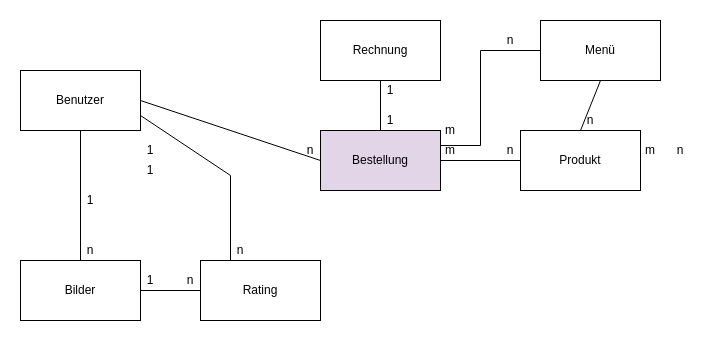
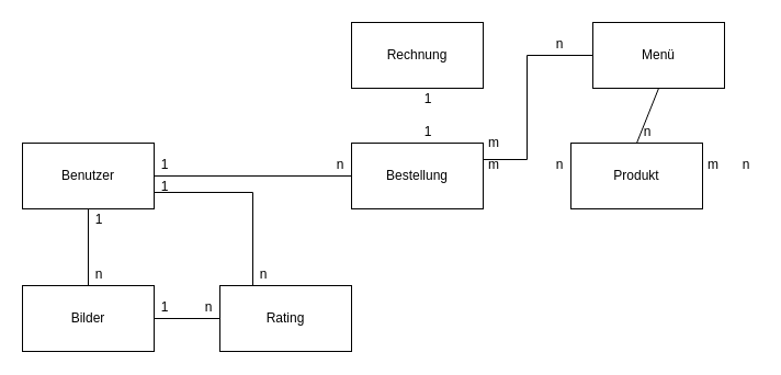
  <mxCell id="0" />
  <mxCell id="1" parent="0" />
- <mxCell id="2" value="Benutzer" style="rounded=0;whiteSpace=wrap;html=1;" vertex="1" parent="1"><mxGeometry x="20" y="70" width="120" height="60" as="geometry" /></mxCell>
+ <mxCell id="2" value="Benutzer" style="rounded=0;whiteSpace=wrap;html=1;" vertex="1" parent="1"><mxGeometry x="20" y="130" width="120" height="60" as="geometry" /></mxCell>
  <mxCell id="3" value="Bilder" style="rounded=0;whiteSpace=wrap;html=1;" vertex="1" parent="1"><mxGeometry x="20" y="260" width="120" height="60" as="geometry" /></mxCell>
- <mxCell id="4" value="Bestellung" style="rounded=0;whiteSpace=wrap;html=1;fillColor=#e1d5e7;" vertex="1" parent="1"><mxGeometry x="320" y="130" width="120" height="60" as="geometry" /></mxCell>
+ <mxCell id="4" value="Bestellung" style="rounded=0;whiteSpace=wrap;html=1;" vertex="1" parent="1"><mxGeometry x="320" y="130" width="120" height="60" as="geometry" /></mxCell>
  <mxCell id="5" value="Rating" style="rounded=0;whiteSpace=wrap;html=1;" vertex="1" parent="1"><mxGeometry x="200" y="260" width="120" height="60" as="geometry" /></mxCell>
  <mxCell id="6" value="" style="endArrow=none;html=1;rounded=0;entryX=0;entryY=0.5;entryDx=0;entryDy=0;exitX=1;exitY=0.5;exitDx=0;exitDy=0;" edge="1" parent="1" source="3" target="5"><mxGeometry width="50" height="50" relative="1" as="geometry"><mxPoint x="110" y="460" as="sourcePoint" /><mxPoint x="160" y="410" as="targetPoint" /></mxGeometry></mxCell>
  <mxCell id="7" value="" style="endArrow=none;html=1;rounded=0;entryX=0.25;entryY=0;entryDx=0;entryDy=0;exitX=1;exitY=0.75;exitDx=0;exitDy=0;" edge="1" parent="1" source="2" target="5"><mxGeometry width="50" height="50" relative="1" as="geometry"><mxPoint x="150" y="300" as="sourcePoint" /><mxPoint x="210" y="300" as="targetPoint" /><Array as="points"><mxPoint x="230" y="175" /></Array></mxGeometry></mxCell>
  <mxCell id="8" value="1" style="text;html=1;align=center;verticalAlign=middle;whiteSpace=wrap;rounded=0;" vertex="1" parent="1"><mxGeometry x="140" y="160" width="20" height="20" as="geometry" /></mxCell>
  <mxCell id="9" value="n" style="text;html=1;align=center;verticalAlign=middle;whiteSpace=wrap;rounded=0;" vertex="1" parent="1"><mxGeometry x="230" y="240" width="20" height="20" as="geometry" /></mxCell>
  <mxCell id="10" value="n" style="text;html=1;align=center;verticalAlign=middle;whiteSpace=wrap;rounded=0;" vertex="1" parent="1"><mxGeometry x="180" y="270" width="20" height="20" as="geometry" /></mxCell>
  <mxCell id="11" value="1" style="text;html=1;align=center;verticalAlign=middle;whiteSpace=wrap;rounded=0;" vertex="1" parent="1"><mxGeometry x="140" y="270" width="20" height="20" as="geometry" /></mxCell>
  <mxCell id="12" value="" style="endArrow=none;html=1;rounded=0;entryX=0;entryY=0.5;entryDx=0;entryDy=0;exitX=1;exitY=0.5;exitDx=0;exitDy=0;" edge="1" parent="1" source="2" target="4"><mxGeometry width="50" height="50" relative="1" as="geometry"><mxPoint x="190" y="180" as="sourcePoint" /><mxPoint x="240" y="130" as="targetPoint" /></mxGeometry></mxCell>
  <mxCell id="13" value="1" style="text;html=1;align=center;verticalAlign=middle;whiteSpace=wrap;rounded=0;" vertex="1" parent="1"><mxGeometry x="140" y="140" width="20" height="20" as="geometry" /></mxCell>
  <mxCell id="14" value="n" style="text;html=1;align=center;verticalAlign=middle;whiteSpace=wrap;rounded=0;" vertex="1" parent="1"><mxGeometry x="300" y="140" width="20" height="20" as="geometry" /></mxCell>
  <mxCell id="15" value="Rechnung" style="rounded=0;whiteSpace=wrap;html=1;" vertex="1" parent="1"><mxGeometry x="320" y="20" width="120" height="60" as="geometry" /></mxCell>
- <mxCell id="16" value="" style="endArrow=none;html=1;rounded=0;entryX=0.5;entryY=1;entryDx=0;entryDy=0;exitX=0.5;exitY=0;exitDx=0;exitDy=0;" edge="1" parent="1" source="4" target="15"><mxGeometry width="50" height="50" relative="1" as="geometry"><mxPoint x="280" y="140" as="sourcePoint" /><mxPoint x="330" y="90" as="targetPoint" /></mxGeometry></mxCell>
  <mxCell id="17" value="Produkt" style="rounded=0;whiteSpace=wrap;html=1;" vertex="1" parent="1"><mxGeometry x="520" y="130" width="120" height="60" as="geometry" /></mxCell>
- <mxCell id="18" value="" style="endArrow=none;html=1;rounded=0;entryX=0;entryY=0.5;entryDx=0;entryDy=0;exitX=1;exitY=0.5;exitDx=0;exitDy=0;" edge="1" parent="1" source="4" target="17"><mxGeometry width="50" height="50" relative="1" as="geometry"><mxPoint x="450" y="270" as="sourcePoint" /><mxPoint x="500" y="220" as="targetPoint" /></mxGeometry></mxCell>
  <mxCell id="19" value="Menü" style="rounded=0;whiteSpace=wrap;html=1;" vertex="1" parent="1"><mxGeometry x="540" y="20" width="120" height="60" as="geometry" /></mxCell>
  <mxCell id="20" value="" style="endArrow=none;html=1;rounded=0;entryX=0.5;entryY=1;entryDx=0;entryDy=0;exitX=0.5;exitY=0;exitDx=0;exitDy=0;" edge="1" parent="1" source="17" target="19"><mxGeometry width="50" height="50" relative="1" as="geometry"><mxPoint x="540" y="300" as="sourcePoint" /><mxPoint x="590" y="250" as="targetPoint" /></mxGeometry></mxCell>
  <mxCell id="21" value="1" style="text;html=1;align=center;verticalAlign=middle;whiteSpace=wrap;rounded=0;" vertex="1" parent="1"><mxGeometry x="380" y="80" width="20" height="20" as="geometry" /></mxCell>
  <mxCell id="22" value="1" style="text;html=1;align=center;verticalAlign=middle;whiteSpace=wrap;rounded=0;" vertex="1" parent="1"><mxGeometry x="380" y="110" width="20" height="20" as="geometry" /></mxCell>
  <mxCell id="23" value="n" style="text;html=1;align=center;verticalAlign=middle;whiteSpace=wrap;rounded=0;" vertex="1" parent="1"><mxGeometry x="500" y="140" width="20" height="20" as="geometry" /></mxCell>
  <mxCell id="24" value="n" style="text;html=1;align=center;verticalAlign=middle;whiteSpace=wrap;rounded=0;" vertex="1" parent="1"><mxGeometry x="580" y="110" width="20" height="20" as="geometry" /></mxCell>
  <mxCell id="25" value="n" style="text;html=1;align=center;verticalAlign=middle;whiteSpace=wrap;rounded=0;" vertex="1" parent="1"><mxGeometry x="670" y="140" width="20" height="20" as="geometry" /></mxCell>
  <mxCell id="26" value="" style="endArrow=none;html=1;rounded=0;exitX=1;exitY=0.25;exitDx=0;exitDy=0;entryX=0;entryY=0.5;entryDx=0;entryDy=0;" edge="1" parent="1" source="4" target="19"><mxGeometry width="50" height="50" relative="1" as="geometry"><mxPoint x="500" y="320" as="sourcePoint" /><mxPoint x="550" y="270" as="targetPoint" /><Array as="points"><mxPoint x="480" y="145" /><mxPoint x="480" y="50" /></Array></mxGeometry></mxCell>
  <mxCell id="27" value="n" style="text;html=1;align=center;verticalAlign=middle;whiteSpace=wrap;rounded=0;" vertex="1" parent="1"><mxGeometry x="500" y="30" width="20" height="20" as="geometry" /></mxCell>
  <mxCell id="28" value="m" style="text;html=1;align=center;verticalAlign=middle;whiteSpace=wrap;rounded=0;" vertex="1" parent="1"><mxGeometry x="440" y="120" width="20" height="20" as="geometry" /></mxCell>
  <mxCell id="29" value="m" style="text;html=1;align=center;verticalAlign=middle;whiteSpace=wrap;rounded=0;" vertex="1" parent="1"><mxGeometry x="440" y="140" width="20" height="20" as="geometry" /></mxCell>
  <mxCell id="30" value="m" style="text;html=1;align=center;verticalAlign=middle;whiteSpace=wrap;rounded=0;" vertex="1" parent="1"><mxGeometry x="640" y="140" width="20" height="20" as="geometry" /></mxCell>
  <mxCell id="31" value="" style="endArrow=none;html=1;rounded=0;entryX=0.5;entryY=1;entryDx=0;entryDy=0;exitX=0.5;exitY=0;exitDx=0;exitDy=0;" edge="1" parent="1" source="3" target="2"><mxGeometry width="50" height="50" relative="1" as="geometry"><mxPoint x="70" y="270" as="sourcePoint" /><mxPoint x="120" y="220" as="targetPoint" /></mxGeometry></mxCell>
  <mxCell id="32" value="1" style="text;html=1;align=center;verticalAlign=middle;whiteSpace=wrap;rounded=0;" vertex="1" parent="1"><mxGeometry x="80" y="190" width="20" height="20" as="geometry" /></mxCell>
  <mxCell id="33" value="n" style="text;html=1;align=center;verticalAlign=middle;whiteSpace=wrap;rounded=0;" vertex="1" parent="1"><mxGeometry x="80" y="240" width="20" height="20" as="geometry" /></mxCell>
